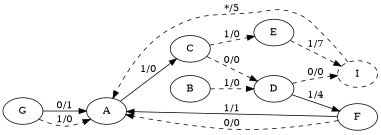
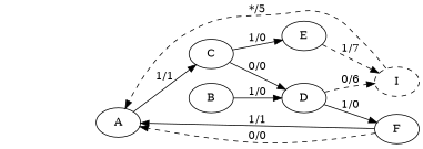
  digraph {
    rankdir=LR
    A
    C
    B
    D
    E
    F
    I [style=dashed]
-   G
-   A -> C [label="1/0"]
-   C -> D [label="0/0" style=dashed]
-   C -> E [label="1/0" style=dashed]
-   B -> D [label="1/0" style=dashed]
-   D -> F [label="1/4"]
-   D -> I [label="0/0" style=dashed weight=0]
+   A -> C [label="1/1"]
+   C -> D [label="0/0"]
+   C -> E [label="1/0"]
+   B -> D [label="1/0"]
+   D -> F [label="1/0"]
+   D -> I [label="0/6" style=dashed weight=0]
    E -> I [label="1/7" style=dashed weight=0]
    F -> A [label="1/1"]
    F -> A [label="0/0" style=dashed weight=0]
    I -> A [label="*/5" style=dashed weight=0]
-   G -> A [label="0/1"]
-   G -> A [label="1/0" style=dashed weight=0]
  }
